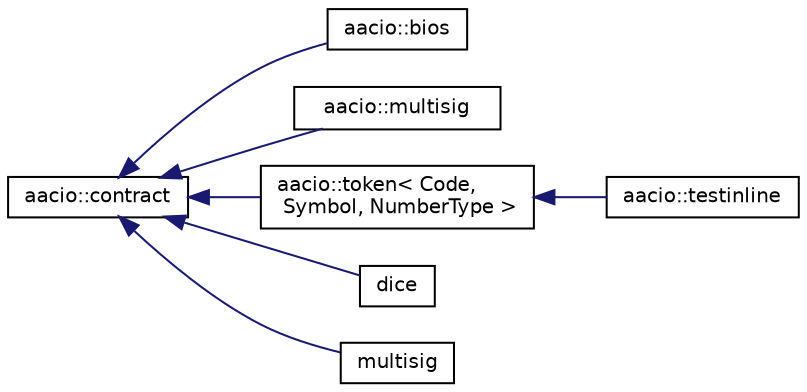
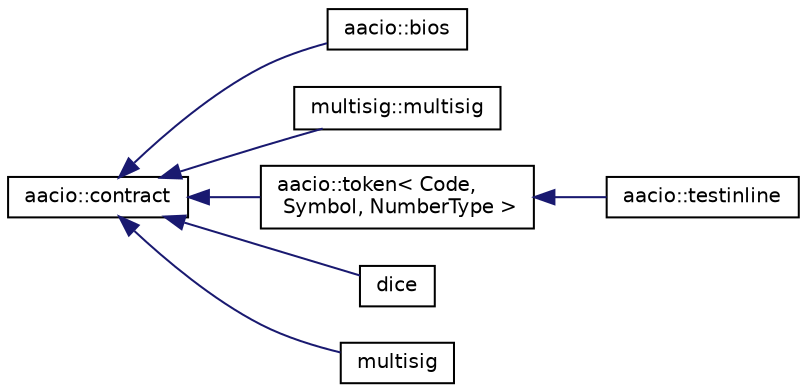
  digraph {
    rankdir=LR
    node [color=black fillcolor=white fontname=Helvetica fontsize=10 shape=record style=filled]
    edge [color=midnightblue dir=back fontname=Helvetica fontsize=10 labelfontname=Helvetica labelfontsize=10 style=solid]
    n1 [height=0.2 label="aacio::contract" width=0.4]
    n2 [height=0.2 label="aacio::bios" width=0.4]
-   n3 [height=0.2 label="aacio::multisig" width=0.4]
+   n3 [height=0.2 label="multisig::multisig" width=0.4]
    n4 [height=0.2 label="aacio::token\< Code,\l Symbol, NumberType \>" width=0.4]
    n5 [height=0.2 label=dice width=0.4]
    n6 [height=0.2 label=multisig width=0.4]
    n7 [height=0.2 label="aacio::testinline" width=0.4]
    n1 -> n2
    n1 -> n3
    n1 -> n4
    n1 -> n5
    n1 -> n6
    n4 -> n7
  }
